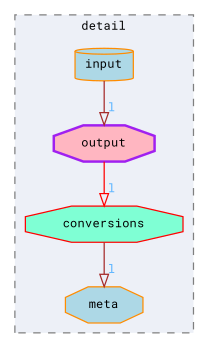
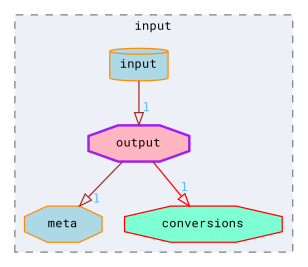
  digraph {
    compound=true
    fontname="Roboto Mono"
    node [color=darkorange fillcolor=lightblue fontname="Roboto Mono" fontsize=10 shape=octagon style=filled]
    edge [arrowhead=onormal color=brown fontcolor=steelblue1 fontname="Roboto Mono" fontsize=10 headlabel=1 labeldistance=1.5 labelfontname=Helvetica labelfontsize=10]
    n1 [height=0.2 label=input shape=cylinder width=0.4]
    n2 [height=0.2 label=meta width=0.4]
    n3 [color=red fillcolor=aquamarine height=0.2 label=conversions width=0.4]
    n4 [color=purple fillcolor=lightpink height=0.2 label=output style="filled,bold" width=0.4]
    subgraph cluster_1 {
      bgcolor="#edf0f7"
      fontsize=10
-     label=detail
+     label=input
      pencolor=grey50
      style="filled,dashed"
      n1
      n2
      n3
      n4
    }
    n1 -> n4
-   n3 -> n2
+   n4 -> n2
    n4 -> n3 [color=red]
  }
